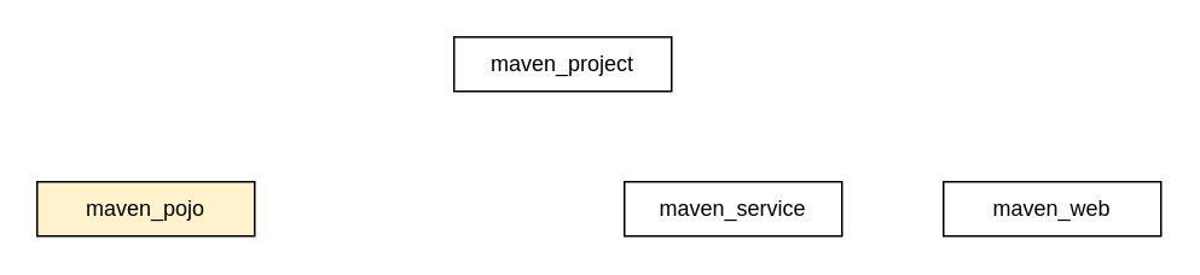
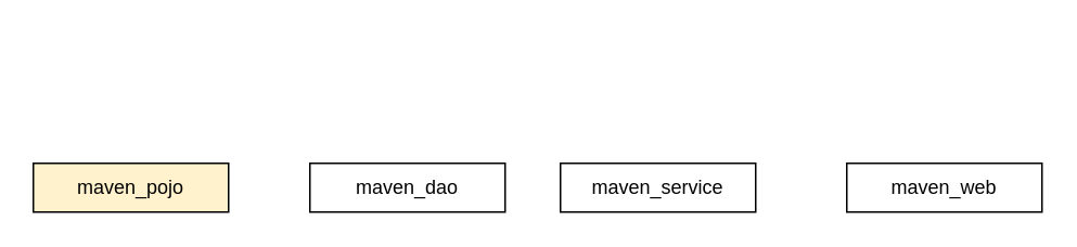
  <mxCell id="0" />
  <mxCell id="1" parent="0" />
+ <mxCell id="2" value="&lt;div&gt;maven_dao&lt;/div&gt;" style="rounded=0;whiteSpace=wrap;html=1;" vertex="1" parent="1"><mxGeometry x="190" y="100" width="120" height="30" as="geometry" /></mxCell>
  <mxCell id="3" value="maven_pojo" style="rounded=0;whiteSpace=wrap;html=1;fillColor=#fff2cc;" vertex="1" parent="1"><mxGeometry x="20" y="100" width="120" height="30" as="geometry" /></mxCell>
- <mxCell id="4" value="maven_project" style="rounded=0;whiteSpace=wrap;html=1;" vertex="1" parent="1"><mxGeometry x="250" y="20" width="120" height="30" as="geometry" /></mxCell>
  <mxCell id="5" value="maven_service" style="rounded=0;whiteSpace=wrap;html=1;" vertex="1" parent="1"><mxGeometry x="344" y="100" width="120" height="30" as="geometry" /></mxCell>
  <mxCell id="6" value="maven_web" style="rounded=0;whiteSpace=wrap;html=1;" vertex="1" parent="1"><mxGeometry x="520" y="100" width="120" height="30" as="geometry" /></mxCell>
